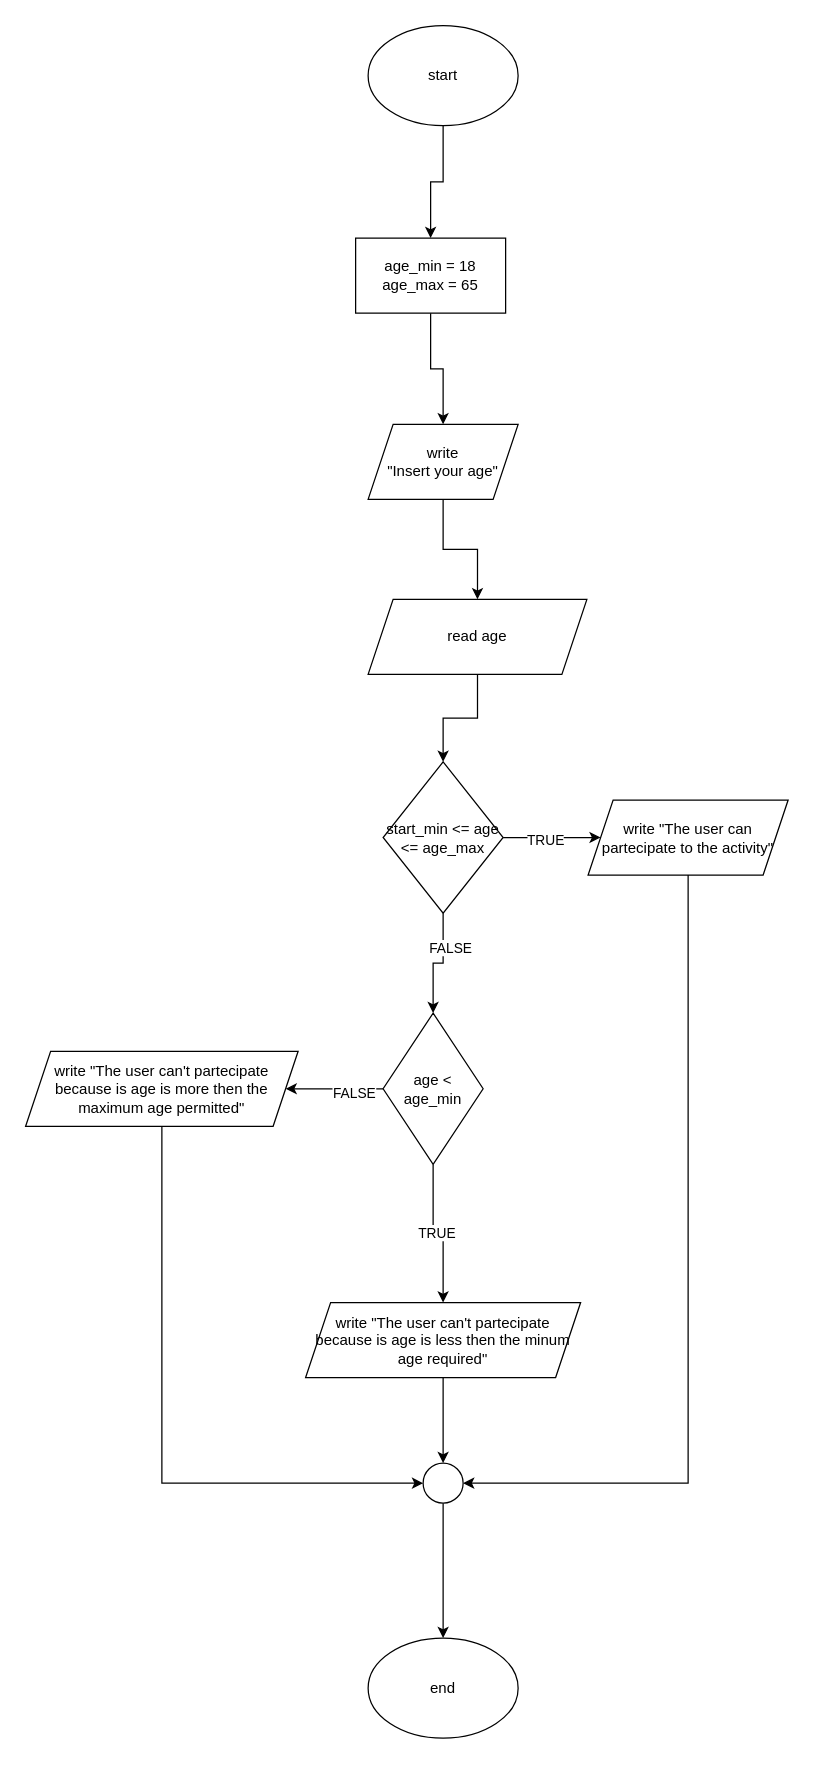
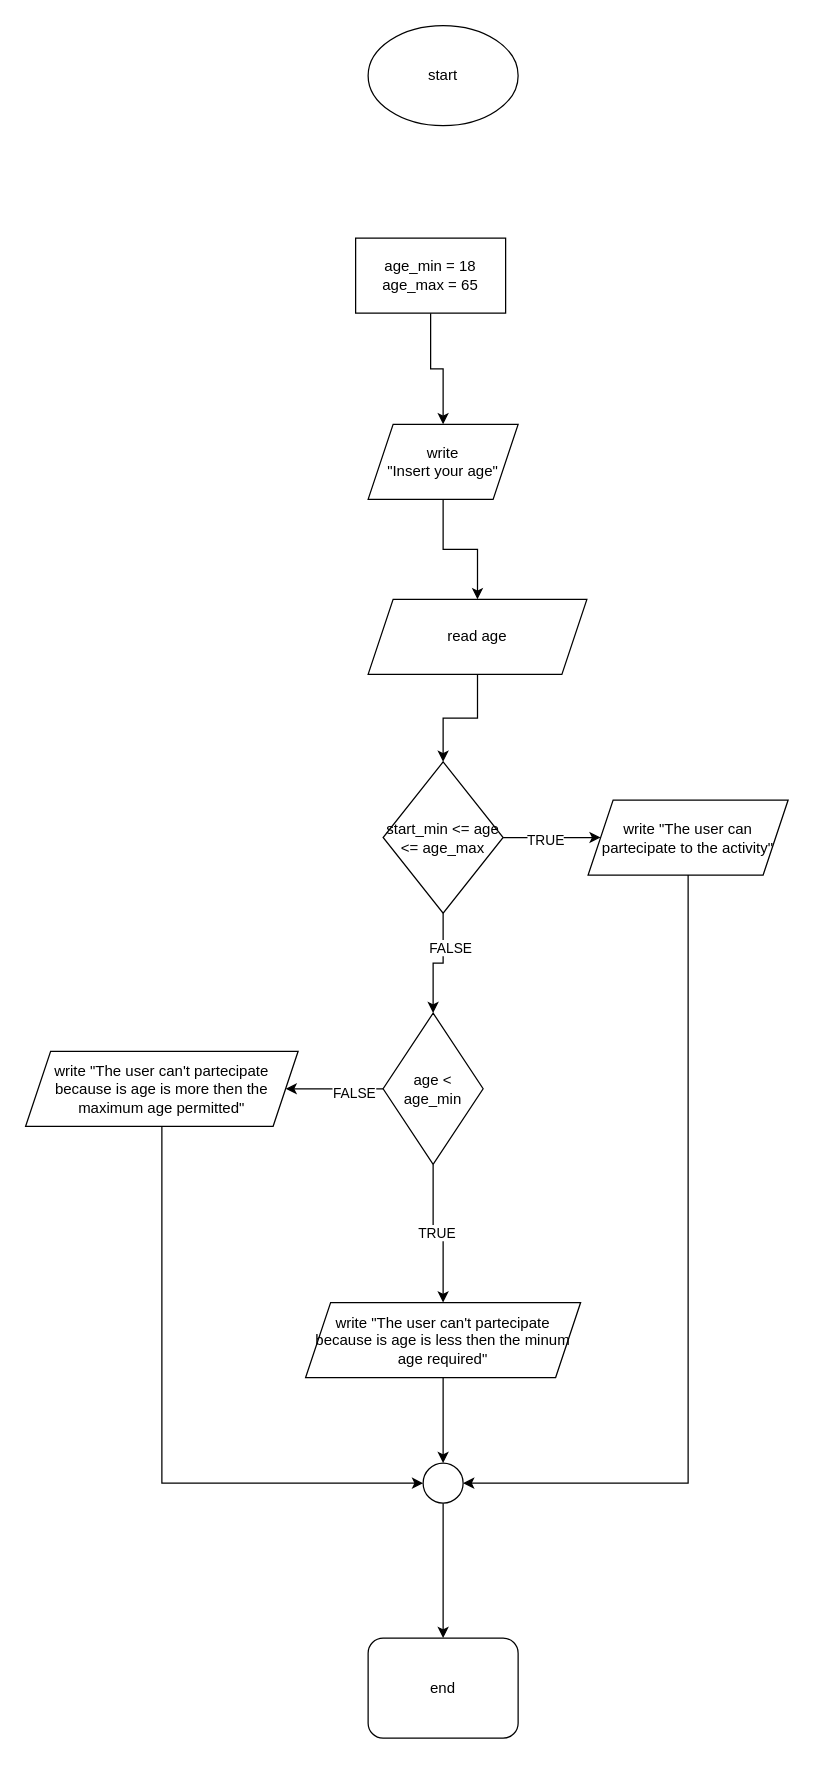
  <mxCell id="0" />
  <mxCell id="1" parent="0" />
- <mxCell id="2" value="" style="edgeStyle=orthogonalEdgeStyle;rounded=0;orthogonalLoop=1;jettySize=auto;html=1;" edge="1" parent="1" source="3" target="9"><mxGeometry relative="1" as="geometry" /></mxCell>
  <mxCell id="3" value="start" style="ellipse;whiteSpace=wrap;html=1;" vertex="1" parent="1"><mxGeometry x="294" width="120" height="80" as="geometry" y="20" /></mxCell>
  <mxCell id="4" value="" style="edgeStyle=orthogonalEdgeStyle;rounded=0;orthogonalLoop=1;jettySize=auto;html=1;" edge="1" parent="1" source="5" target="7"><mxGeometry relative="1" as="geometry" /></mxCell>
  <mxCell id="5" value="write&lt;div&gt;&quot;Insert your age&quot;&lt;/div&gt;" style="shape=parallelogram;perimeter=parallelogramPerimeter;whiteSpace=wrap;html=1;fixedSize=1;" vertex="1" parent="1"><mxGeometry x="294" y="339" width="120" height="60" as="geometry" /></mxCell>
  <mxCell id="6" value="" style="edgeStyle=orthogonalEdgeStyle;rounded=0;orthogonalLoop=1;jettySize=auto;html=1;" edge="1" parent="1" source="7" target="14"><mxGeometry relative="1" as="geometry" /></mxCell>
  <mxCell id="7" value="read age" style="shape=parallelogram;perimeter=parallelogramPerimeter;whiteSpace=wrap;html=1;fixedSize=1;" vertex="1" parent="1"><mxGeometry x="294" y="479" width="175" height="60" as="geometry" /></mxCell>
  <mxCell id="8" style="edgeStyle=orthogonalEdgeStyle;rounded=0;orthogonalLoop=1;jettySize=auto;html=1;exitX=0.5;exitY=1;exitDx=0;exitDy=0;entryX=0.5;entryY=0;entryDx=0;entryDy=0;" edge="1" parent="1" source="9" target="5"><mxGeometry relative="1" as="geometry" /></mxCell>
  <mxCell id="9" value="age_min = 18&lt;div&gt;age_max = 65&lt;/div&gt;" style="whiteSpace=wrap;html=1;" vertex="1" parent="1"><mxGeometry x="284" y="190" width="120" height="60" as="geometry" /></mxCell>
  <mxCell id="10" value="" style="edgeStyle=orthogonalEdgeStyle;rounded=0;orthogonalLoop=1;jettySize=auto;html=1;" edge="1" parent="1" source="14" target="19"><mxGeometry relative="1" as="geometry" /></mxCell>
  <mxCell id="11" value="FALSE" style="edgeLabel;html=1;align=center;verticalAlign=middle;resizable=0;points=[];" vertex="1" connectable="0" parent="10"><mxGeometry x="-0.38" y="5" relative="1" as="geometry"><mxPoint as="offset" /></mxGeometry></mxCell>
  <mxCell id="12" value="" style="edgeStyle=orthogonalEdgeStyle;rounded=0;orthogonalLoop=1;jettySize=auto;html=1;" edge="1" parent="1" source="14" target="21"><mxGeometry relative="1" as="geometry" /></mxCell>
  <mxCell id="13" value="TRUE" style="edgeLabel;html=1;align=center;verticalAlign=middle;resizable=0;points=[];" vertex="1" connectable="0" parent="12"><mxGeometry x="-0.159" y="-2" relative="1" as="geometry"><mxPoint as="offset" /></mxGeometry></mxCell>
  <mxCell id="14" value="start_min &amp;lt;= age &amp;lt;= age_max" style="rhombus;whiteSpace=wrap;html=1;" vertex="1" parent="1"><mxGeometry x="306" y="609" width="96" height="121" as="geometry" /></mxCell>
  <mxCell id="15" value="" style="edgeStyle=orthogonalEdgeStyle;rounded=0;orthogonalLoop=1;jettySize=auto;html=1;" edge="1" parent="1" source="19" target="23"><mxGeometry relative="1" as="geometry" /></mxCell>
  <mxCell id="16" value="FALSE" style="edgeLabel;html=1;align=center;verticalAlign=middle;resizable=0;points=[];" vertex="1" connectable="0" parent="15"><mxGeometry x="-0.38" y="3" relative="1" as="geometry"><mxPoint as="offset" /></mxGeometry></mxCell>
  <mxCell id="17" value="" style="edgeStyle=orthogonalEdgeStyle;rounded=0;orthogonalLoop=1;jettySize=auto;html=1;" edge="1" parent="1" source="19" target="25"><mxGeometry relative="1" as="geometry" /></mxCell>
  <mxCell id="18" value="TRUE" style="edgeLabel;html=1;align=center;verticalAlign=middle;resizable=0;points=[];" vertex="1" connectable="0" parent="17"><mxGeometry x="-0.081" y="2" relative="1" as="geometry"><mxPoint as="offset" /></mxGeometry></mxCell>
  <mxCell id="19" value="age &amp;lt; age_min" style="rhombus;whiteSpace=wrap;html=1;" vertex="1" parent="1"><mxGeometry x="306" y="810" width="80" height="121" as="geometry" /></mxCell>
  <mxCell id="20" style="edgeStyle=orthogonalEdgeStyle;rounded=0;orthogonalLoop=1;jettySize=auto;html=1;exitX=0.5;exitY=1;exitDx=0;exitDy=0;entryX=1;entryY=0.5;entryDx=0;entryDy=0;" edge="1" parent="1" source="21" target="27"><mxGeometry relative="1" as="geometry" /></mxCell>
  <mxCell id="21" value="write &quot;The user can partecipate to the activity&lt;span style=&quot;background-color: transparent; color: light-dark(rgb(0, 0, 0), rgb(255, 255, 255));&quot;&gt;&quot;&lt;/span&gt;" style="shape=parallelogram;perimeter=parallelogramPerimeter;whiteSpace=wrap;html=1;fixedSize=1;" vertex="1" parent="1"><mxGeometry x="470" y="639.5" width="160" height="60" as="geometry" /></mxCell>
  <mxCell id="22" style="edgeStyle=orthogonalEdgeStyle;rounded=0;orthogonalLoop=1;jettySize=auto;html=1;exitX=0.5;exitY=1;exitDx=0;exitDy=0;entryX=0;entryY=0.5;entryDx=0;entryDy=0;" edge="1" parent="1" source="23" target="27"><mxGeometry relative="1" as="geometry" /></mxCell>
  <mxCell id="23" value="write &quot;The user can't partecipate because is age is more then the maximum age permitted&quot;" style="shape=parallelogram;perimeter=parallelogramPerimeter;whiteSpace=wrap;html=1;fixedSize=1;" vertex="1" parent="1"><mxGeometry x="20" y="840.5" width="218" height="60" as="geometry" /></mxCell>
  <mxCell id="24" value="" style="edgeStyle=orthogonalEdgeStyle;rounded=0;orthogonalLoop=1;jettySize=auto;html=1;" edge="1" parent="1" source="25" target="27"><mxGeometry relative="1" as="geometry" /></mxCell>
  <mxCell id="25" value="write &quot;The user can't partecipate because is age is less then the minum age required&quot;" style="shape=parallelogram;perimeter=parallelogramPerimeter;whiteSpace=wrap;html=1;fixedSize=1;" vertex="1" parent="1"><mxGeometry x="244" y="1041.5" width="220" height="60" as="geometry" /></mxCell>
  <mxCell id="26" style="edgeStyle=orthogonalEdgeStyle;rounded=0;orthogonalLoop=1;jettySize=auto;html=1;exitX=0.5;exitY=1;exitDx=0;exitDy=0;entryX=0.5;entryY=0;entryDx=0;entryDy=0;" edge="1" parent="1" source="27" target="28"><mxGeometry relative="1" as="geometry" /></mxCell>
  <mxCell id="27" value="" style="ellipse;whiteSpace=wrap;html=1;aspect=fixed;" vertex="1" parent="1"><mxGeometry x="338" y="1170" width="32" height="32" as="geometry" /></mxCell>
- <mxCell id="28" value="end" style="ellipse;whiteSpace=wrap;html=1;" vertex="1" parent="1"><mxGeometry x="294" y="1310" width="120" height="80" as="geometry" /></mxCell>
+ <mxCell id="28" value="end" style="whiteSpace=wrap;html=1;rounded=1;" vertex="1" parent="1"><mxGeometry x="294" y="1310" width="120" height="80" as="geometry" /></mxCell>
